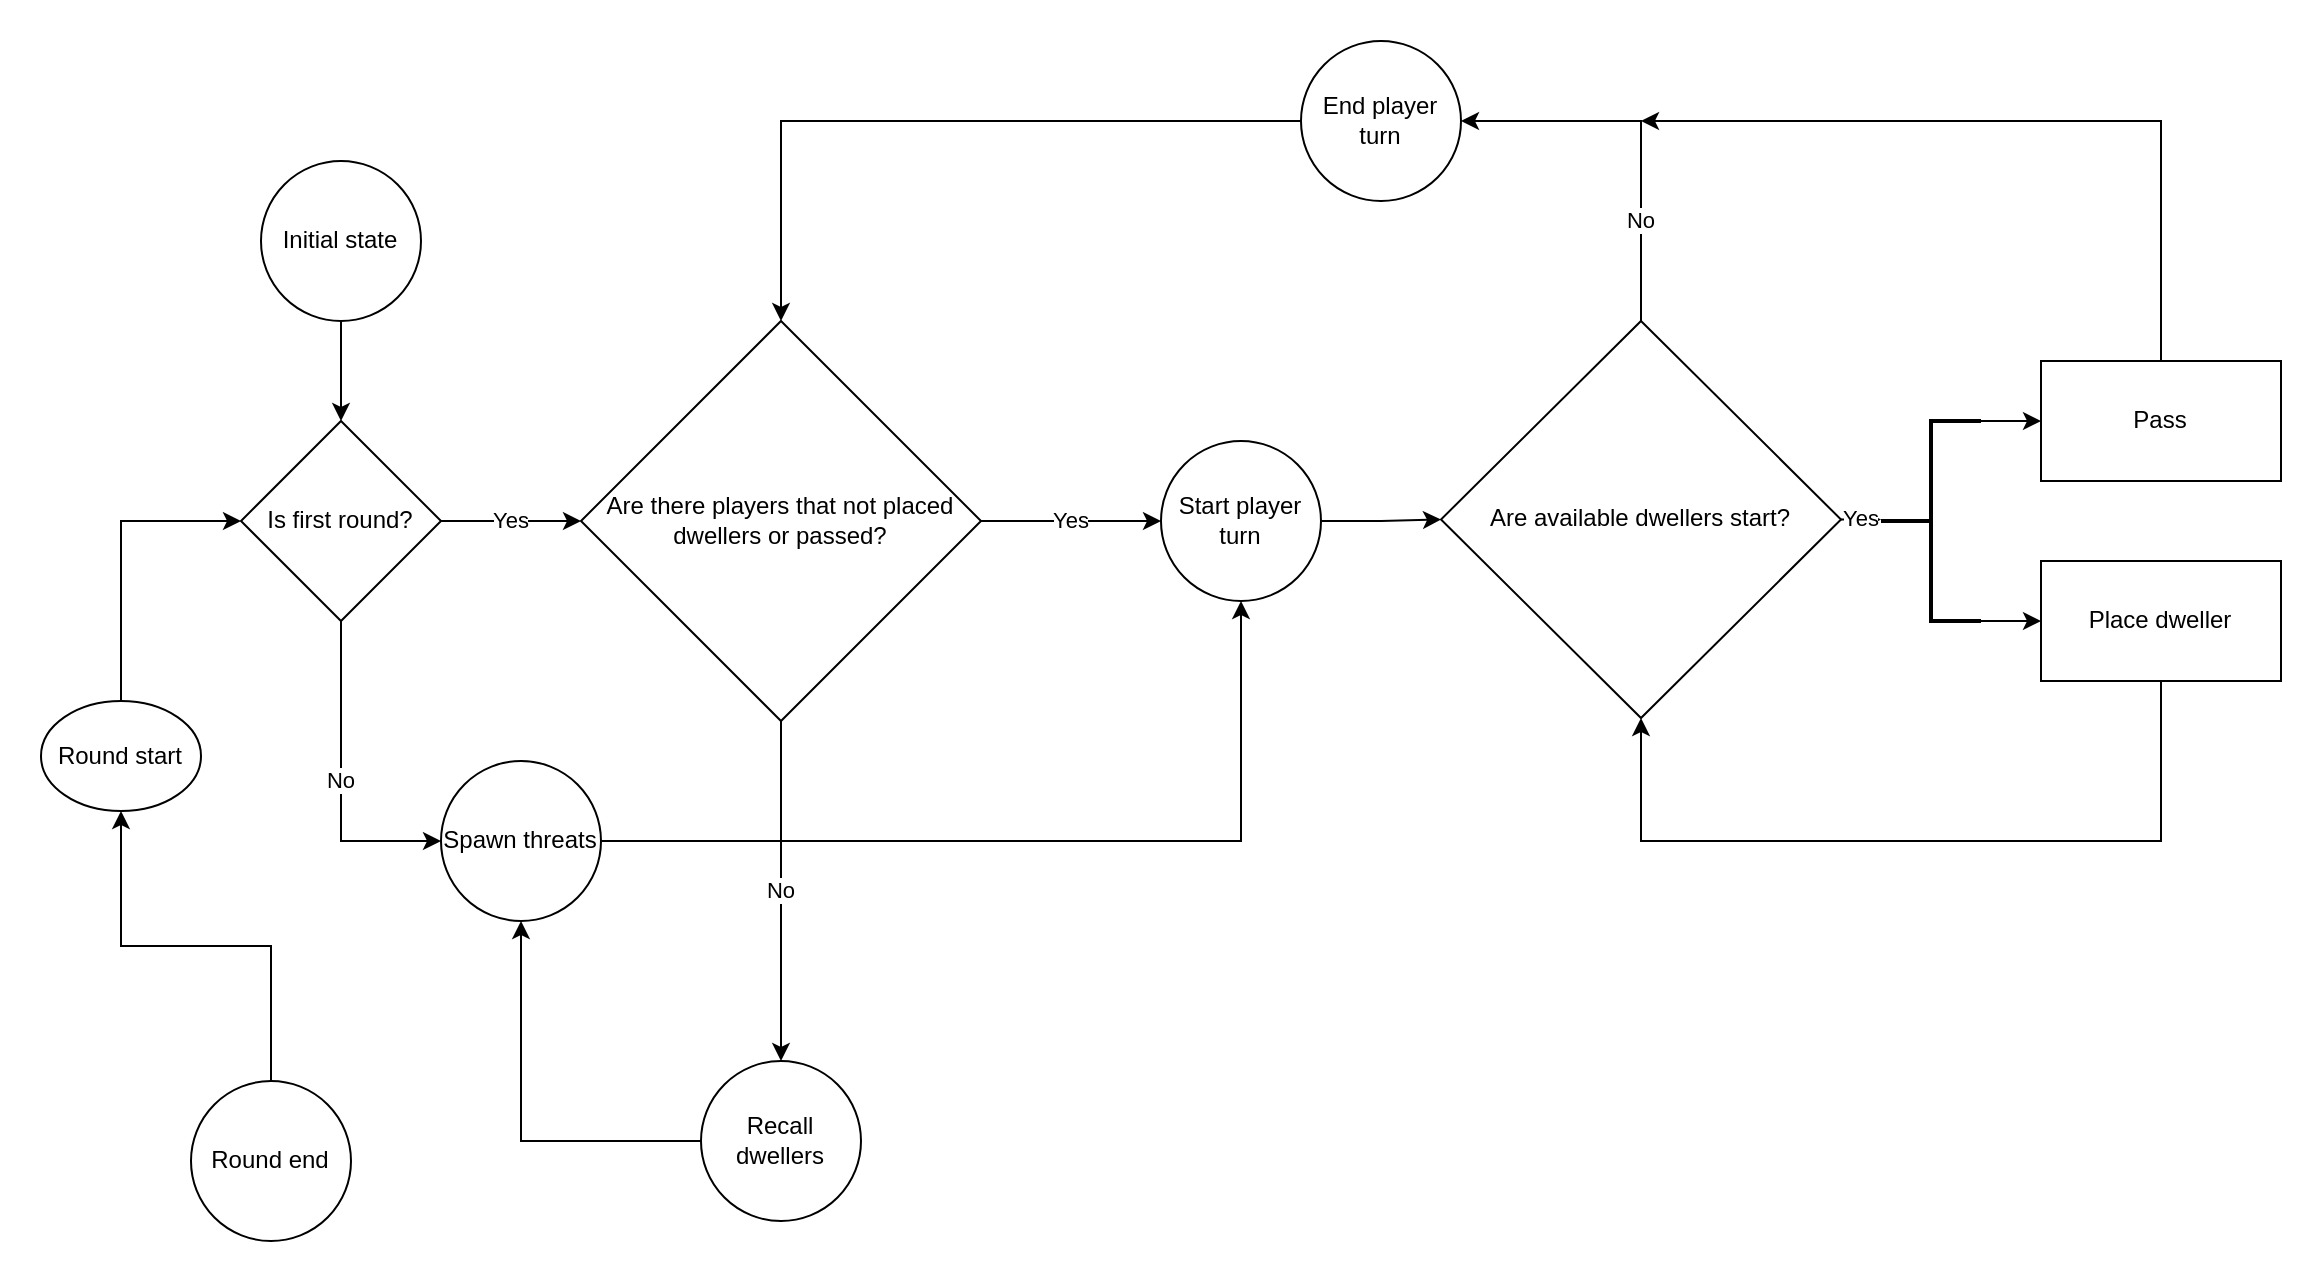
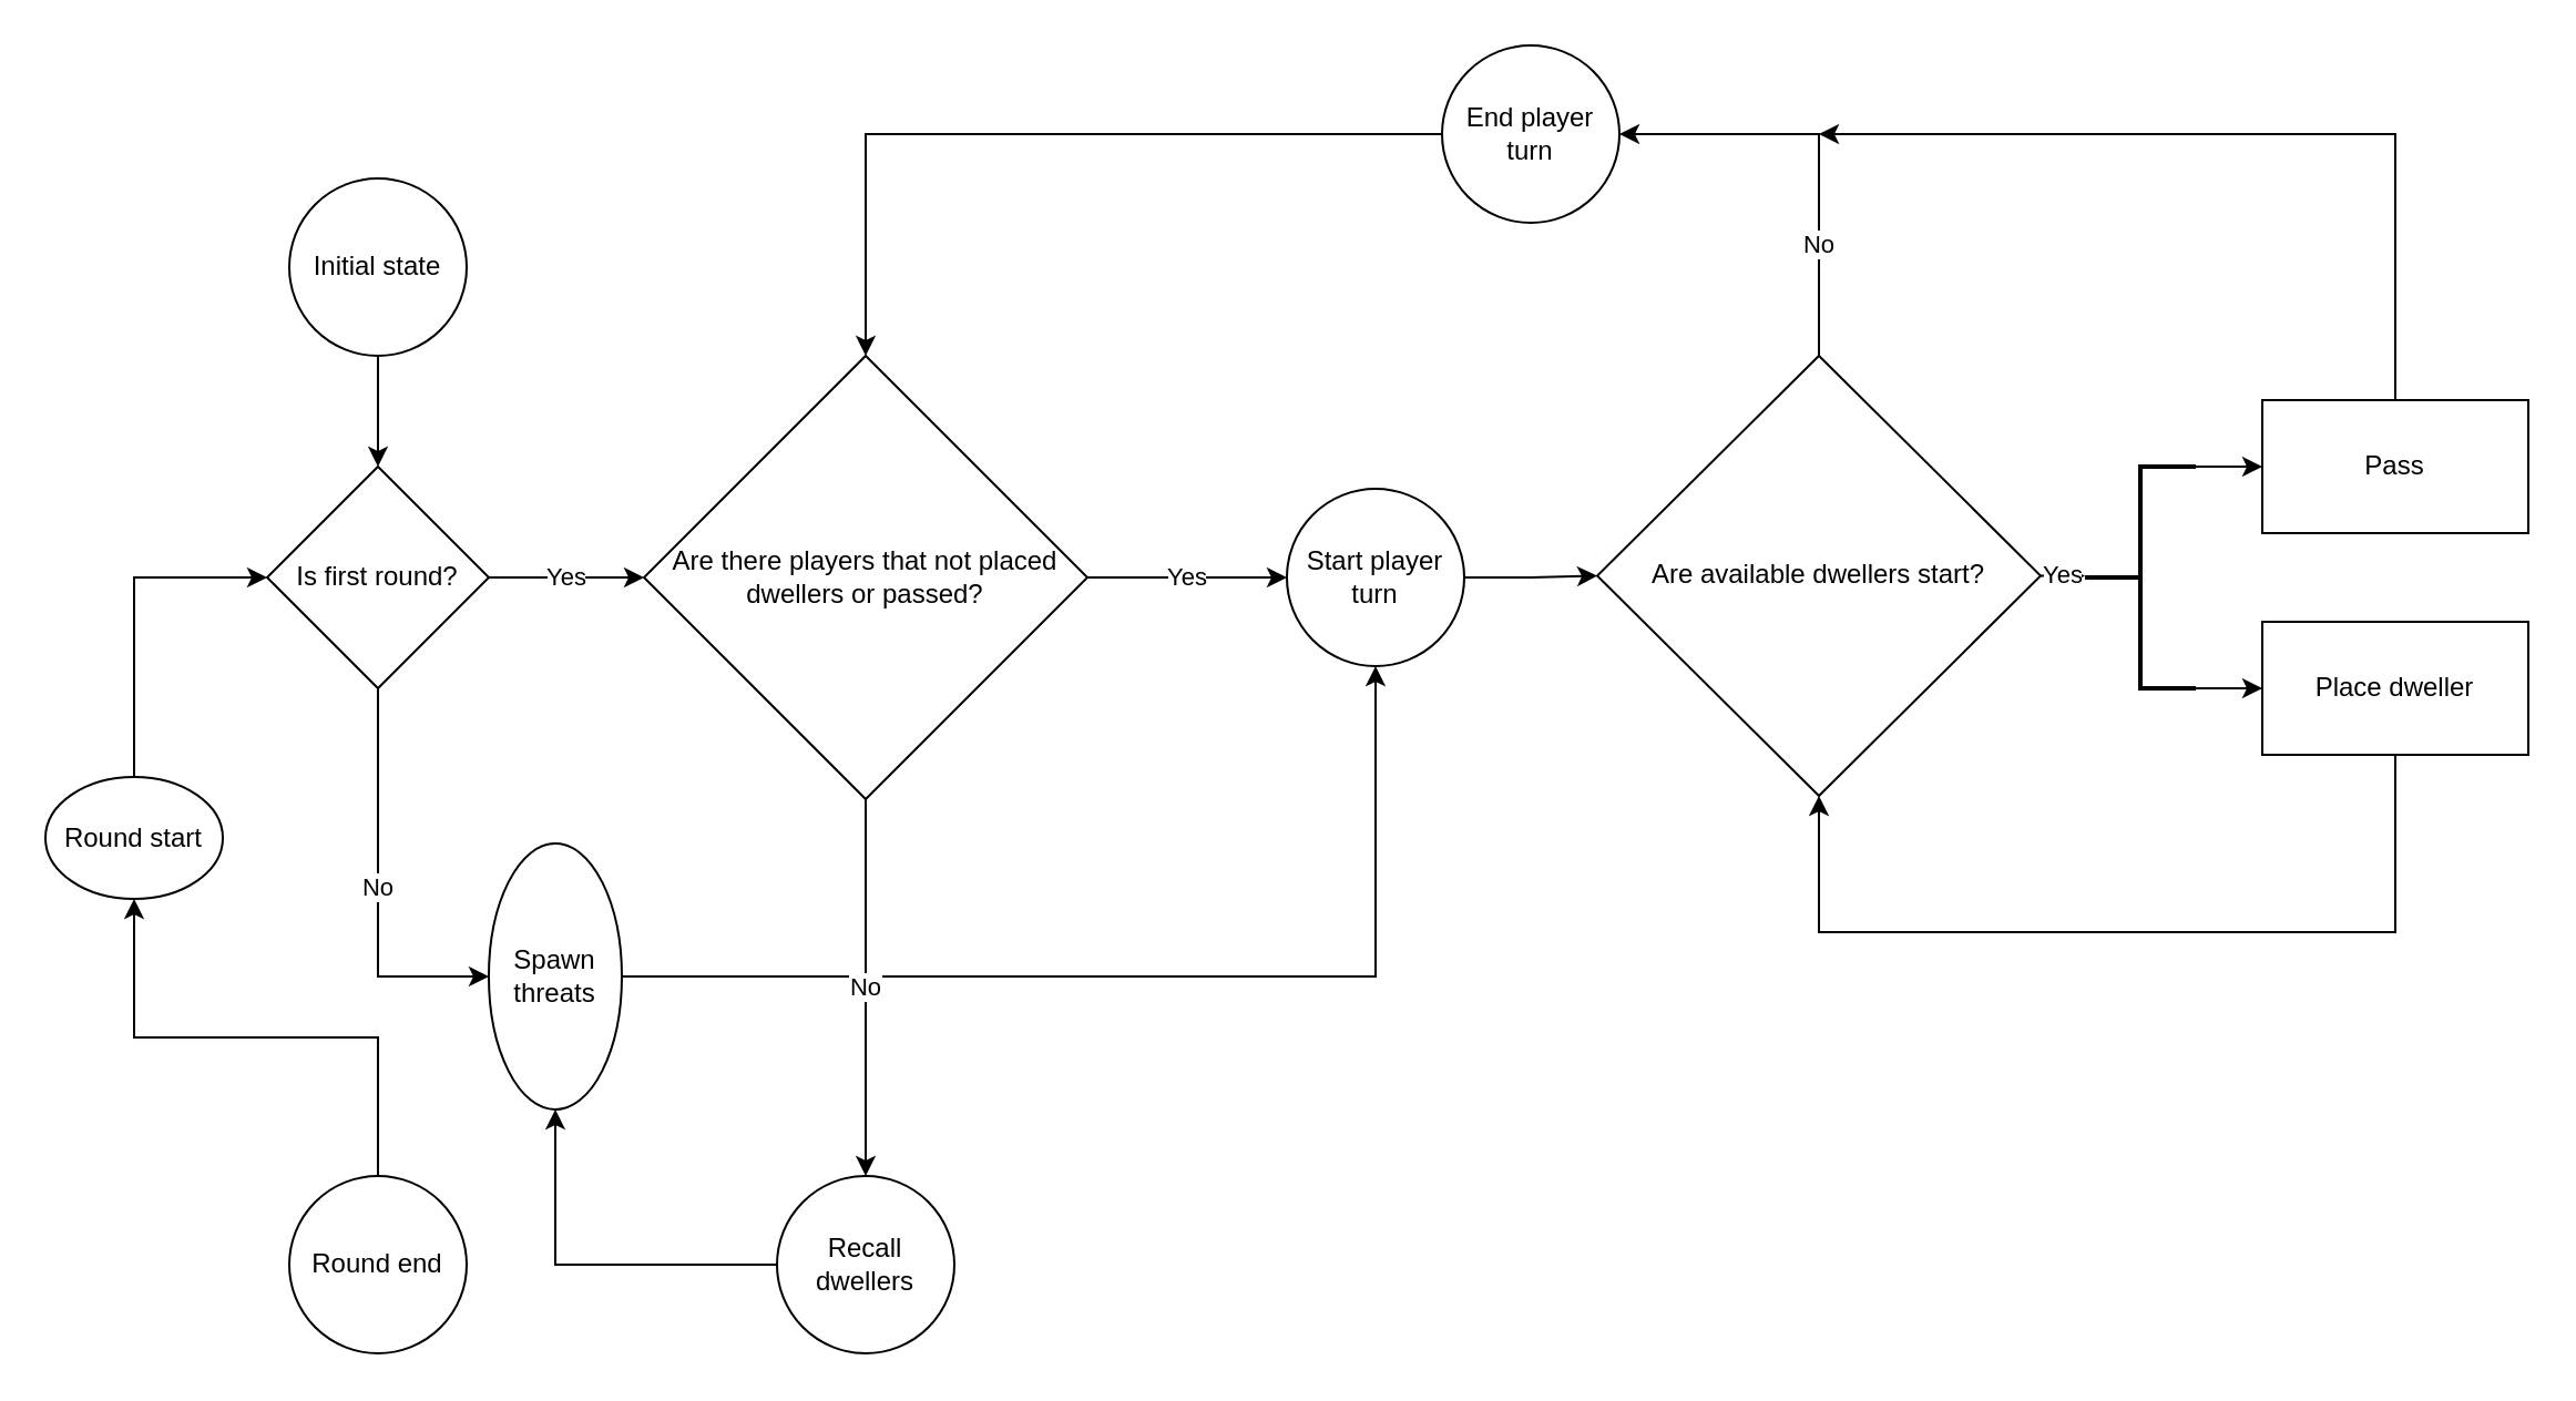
  <mxCell id="0" />
  <mxCell id="1" parent="0" />
  <mxCell id="2" style="edgeStyle=orthogonalEdgeStyle;rounded=0;orthogonalLoop=1;jettySize=auto;html=1;exitX=0.5;exitY=1;exitDx=0;exitDy=0;entryX=0.5;entryY=0;entryDx=0;entryDy=0;" parent="1" source="3" target="31" edge="1"><mxGeometry relative="1" as="geometry" /></mxCell>
  <mxCell id="3" value="Initial state" style="ellipse;whiteSpace=wrap;html=1;aspect=fixed;" parent="1" vertex="1"><mxGeometry x="130" y="80" width="80" height="80" as="geometry" /></mxCell>
  <mxCell id="4" style="edgeStyle=orthogonalEdgeStyle;rounded=0;orthogonalLoop=1;jettySize=auto;html=1;entryX=0;entryY=0.5;entryDx=0;entryDy=0;" parent="1" source="5" target="16" edge="1"><mxGeometry relative="1" as="geometry" /></mxCell>
  <mxCell id="5" value="Start player turn" style="ellipse;whiteSpace=wrap;html=1;aspect=fixed;" parent="1" vertex="1"><mxGeometry x="580" y="220" width="80" height="80" as="geometry" /></mxCell>
  <mxCell id="6" style="edgeStyle=orthogonalEdgeStyle;rounded=0;orthogonalLoop=1;jettySize=auto;html=1;entryX=0.5;entryY=1;entryDx=0;entryDy=0;" parent="1" source="7" target="5" edge="1"><mxGeometry relative="1" as="geometry" /></mxCell>
- <mxCell id="7" value="Spawn threats" style="ellipse;whiteSpace=wrap;html=1;aspect=fixed;" parent="1" vertex="1"><mxGeometry x="220" y="380" width="80" height="80" as="geometry" /></mxCell>
+ <mxCell id="7" value="Spawn threats" style="ellipse;whiteSpace=wrap;html=1;aspect=fixed;" parent="1" vertex="1"><mxGeometry x="220" y="380" width="60" height="120" as="geometry" /></mxCell>
  <mxCell id="8" value="Yes" style="edgeStyle=orthogonalEdgeStyle;rounded=0;orthogonalLoop=1;jettySize=auto;html=1;exitX=1;exitY=0.5;exitDx=0;exitDy=0;entryX=0;entryY=0.5;entryDx=0;entryDy=0;" parent="1" source="10" target="5" edge="1"><mxGeometry relative="1" as="geometry" /></mxCell>
  <mxCell id="9" value="No" style="edgeStyle=orthogonalEdgeStyle;rounded=0;orthogonalLoop=1;jettySize=auto;html=1;exitX=0.5;exitY=1;exitDx=0;exitDy=0;entryX=0.5;entryY=0;entryDx=0;entryDy=0;" parent="1" source="10" target="24" edge="1"><mxGeometry relative="1" as="geometry" /></mxCell>
  <mxCell id="10" value="Are there players that not placed dwellers or passed?" style="rhombus;whiteSpace=wrap;html=1;" parent="1" vertex="1"><mxGeometry x="290" y="160" width="200" height="200" as="geometry" /></mxCell>
  <mxCell id="11" style="edgeStyle=orthogonalEdgeStyle;rounded=0;orthogonalLoop=1;jettySize=auto;html=1;exitX=1;exitY=0;exitDx=0;exitDy=0;exitPerimeter=0;entryX=0;entryY=0.5;entryDx=0;entryDy=0;" parent="1" source="13" target="18" edge="1"><mxGeometry relative="1" as="geometry" /></mxCell>
  <mxCell id="12" style="edgeStyle=orthogonalEdgeStyle;rounded=0;orthogonalLoop=1;jettySize=auto;html=1;exitX=1;exitY=1;exitDx=0;exitDy=0;exitPerimeter=0;entryX=0;entryY=0.5;entryDx=0;entryDy=0;" parent="1" source="13" target="20" edge="1"><mxGeometry relative="1" as="geometry" /></mxCell>
  <mxCell id="13" value="" style="strokeWidth=2;html=1;shape=mxgraph.flowchart.annotation_2;align=left;labelPosition=right;pointerEvents=1;" parent="1" vertex="1"><mxGeometry x="940" y="210" width="50" height="100" as="geometry" /></mxCell>
  <mxCell id="14" value="Yes" style="edgeStyle=orthogonalEdgeStyle;rounded=0;orthogonalLoop=1;jettySize=auto;html=1;exitX=1;exitY=0.5;exitDx=0;exitDy=0;entryX=0;entryY=0.5;entryDx=0;entryDy=0;entryPerimeter=0;" parent="1" source="16" target="13" edge="1"><mxGeometry relative="1" as="geometry" /></mxCell>
  <mxCell id="15" value="No" style="edgeStyle=orthogonalEdgeStyle;rounded=0;orthogonalLoop=1;jettySize=auto;html=1;exitX=0.5;exitY=0;exitDx=0;exitDy=0;entryX=1;entryY=0.5;entryDx=0;entryDy=0;" parent="1" source="16" target="22" edge="1"><mxGeometry x="-0.478" relative="1" as="geometry"><Array as="points"><mxPoint x="820" y="60" /></Array><mxPoint as="offset" /></mxGeometry></mxCell>
  <mxCell id="16" value="Are available dwellers start?" style="rhombus;whiteSpace=wrap;html=1;" parent="1" vertex="1"><mxGeometry x="720" y="160" width="200" height="198.5" as="geometry" /></mxCell>
  <mxCell id="17" style="edgeStyle=orthogonalEdgeStyle;rounded=0;orthogonalLoop=1;jettySize=auto;html=1;exitX=0.5;exitY=0;exitDx=0;exitDy=0;" parent="1" source="18" edge="1"><mxGeometry relative="1" as="geometry"><mxPoint x="820" y="60" as="targetPoint" /><Array as="points"><mxPoint x="1080" y="60" /></Array></mxGeometry></mxCell>
  <mxCell id="18" value="Pass" style="rounded=0;whiteSpace=wrap;html=1;" parent="1" vertex="1"><mxGeometry x="1020" y="180" width="120" height="60" as="geometry" /></mxCell>
  <mxCell id="19" style="edgeStyle=orthogonalEdgeStyle;rounded=0;orthogonalLoop=1;jettySize=auto;html=1;exitX=0.5;exitY=1;exitDx=0;exitDy=0;entryX=0.5;entryY=1;entryDx=0;entryDy=0;" parent="1" source="20" target="16" edge="1"><mxGeometry relative="1" as="geometry"><Array as="points"><mxPoint x="1080" y="420" /><mxPoint x="820" y="420" /></Array></mxGeometry></mxCell>
  <mxCell id="20" value="Place dweller" style="rounded=0;whiteSpace=wrap;html=1;" parent="1" vertex="1"><mxGeometry x="1020" y="280" width="120" height="60" as="geometry" /></mxCell>
  <mxCell id="21" style="edgeStyle=orthogonalEdgeStyle;rounded=0;orthogonalLoop=1;jettySize=auto;html=1;exitX=0;exitY=0.5;exitDx=0;exitDy=0;entryX=0.5;entryY=0;entryDx=0;entryDy=0;" parent="1" source="22" target="10" edge="1"><mxGeometry relative="1" as="geometry" /></mxCell>
  <mxCell id="22" value="End player turn" style="ellipse;whiteSpace=wrap;html=1;aspect=fixed;" parent="1" vertex="1"><mxGeometry x="650" y="20" width="80" height="80" as="geometry" /></mxCell>
  <mxCell id="23" style="edgeStyle=orthogonalEdgeStyle;rounded=0;orthogonalLoop=1;jettySize=auto;html=1;exitX=0;exitY=0.5;exitDx=0;exitDy=0;" parent="1" source="24" target="7" edge="1"><mxGeometry relative="1" as="geometry" /></mxCell>
  <mxCell id="24" value="Recall dwellers" style="ellipse;whiteSpace=wrap;html=1;aspect=fixed;" parent="1" vertex="1"><mxGeometry x="350" y="530" width="80" height="80" as="geometry" /></mxCell>
  <mxCell id="25" style="edgeStyle=orthogonalEdgeStyle;rounded=0;orthogonalLoop=1;jettySize=auto;html=1;exitX=0.5;exitY=0;exitDx=0;exitDy=0;entryX=0.5;entryY=1;entryDx=0;entryDy=0;" parent="1" source="26" target="28" edge="1"><mxGeometry relative="1" as="geometry" /></mxCell>
- <mxCell id="26" value="Round end" style="ellipse;whiteSpace=wrap;html=1;aspect=fixed;" parent="1" vertex="1"><mxGeometry x="95" y="540" width="80" height="80" as="geometry" /></mxCell>
+ <mxCell id="26" value="Round end" style="ellipse;whiteSpace=wrap;html=1;aspect=fixed;" parent="1" vertex="1"><mxGeometry x="130" y="530" width="80" height="80" as="geometry" /></mxCell>
  <mxCell id="27" style="edgeStyle=orthogonalEdgeStyle;rounded=0;orthogonalLoop=1;jettySize=auto;html=1;exitX=0.5;exitY=0;exitDx=0;exitDy=0;entryX=0;entryY=0.5;entryDx=0;entryDy=0;" parent="1" source="28" target="31" edge="1"><mxGeometry relative="1" as="geometry" /></mxCell>
  <mxCell id="28" value="Round start" style="ellipse;whiteSpace=wrap;html=1;aspect=fixed;" parent="1" vertex="1"><mxGeometry x="20" y="350" width="80" height="55" as="geometry" /></mxCell>
  <mxCell id="29" value="No" style="edgeStyle=orthogonalEdgeStyle;rounded=0;orthogonalLoop=1;jettySize=auto;html=1;exitX=0.5;exitY=1;exitDx=0;exitDy=0;entryX=0;entryY=0.5;entryDx=0;entryDy=0;" parent="1" source="31" target="7" edge="1"><mxGeometry relative="1" as="geometry" /></mxCell>
  <mxCell id="30" value="Yes" style="edgeStyle=orthogonalEdgeStyle;rounded=0;orthogonalLoop=1;jettySize=auto;html=1;exitX=1;exitY=0.5;exitDx=0;exitDy=0;entryX=0;entryY=0.5;entryDx=0;entryDy=0;" parent="1" source="31" target="10" edge="1"><mxGeometry relative="1" as="geometry" /></mxCell>
  <mxCell id="31" value="Is first round?" style="rhombus;whiteSpace=wrap;html=1;" parent="1" vertex="1"><mxGeometry x="120" y="210" width="100" height="100" as="geometry" /></mxCell>
